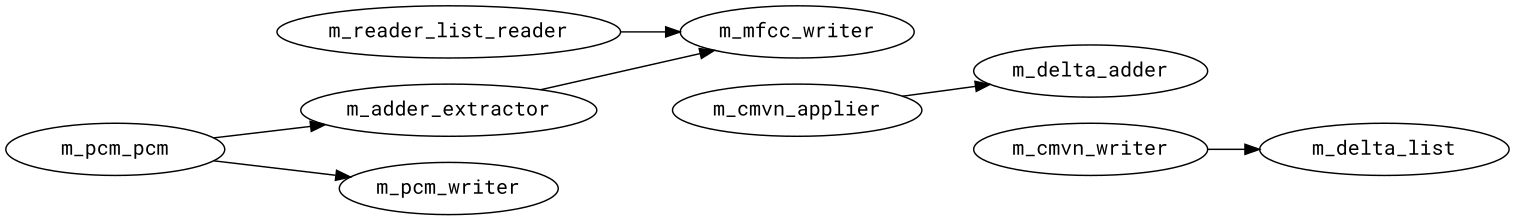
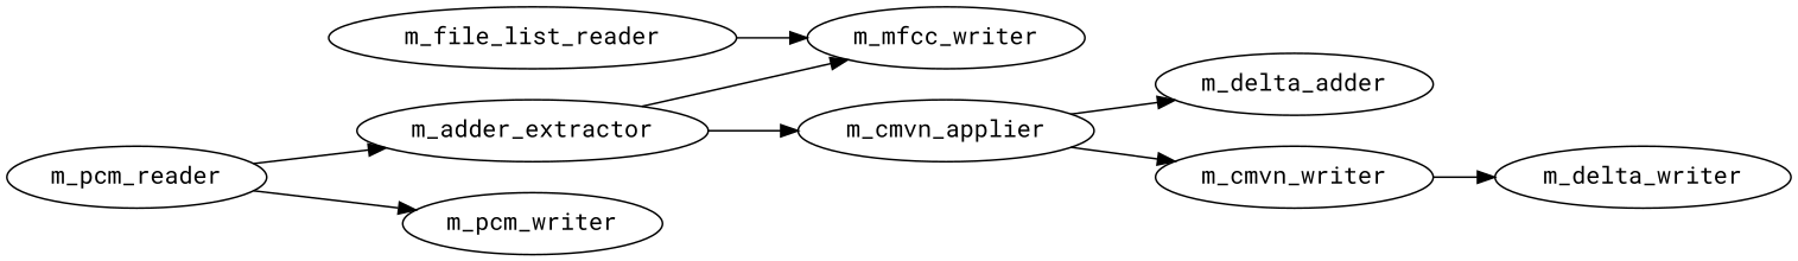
  digraph {
    fontname="Roboto Mono"
    rankdir=LR
    node [fontname="Roboto Mono"]
    edge [fontname="Roboto Mono"]
-   m_file_list_reader [label=m_reader_list_reader]
+   m_file_list_reader
    m_mfcc_writer
    n3 [label=m_adder_extractor]
-   m_pcm_reader [label=m_pcm_pcm]
+   m_pcm_reader
    m_pcm_writer
    m_cmvn_applier
    m_delta_adder
    m_cmvn_writer
-   m_delta_writer [label=m_delta_list]
+   m_delta_writer
    m_file_list_reader -> m_mfcc_writer
    n3 -> m_mfcc_writer
+   n3 -> m_cmvn_applier
    m_pcm_reader -> n3
    m_pcm_reader -> m_pcm_writer
    m_cmvn_applier -> m_delta_adder
+   m_cmvn_applier -> m_cmvn_writer
    m_cmvn_writer -> m_delta_writer
  }
